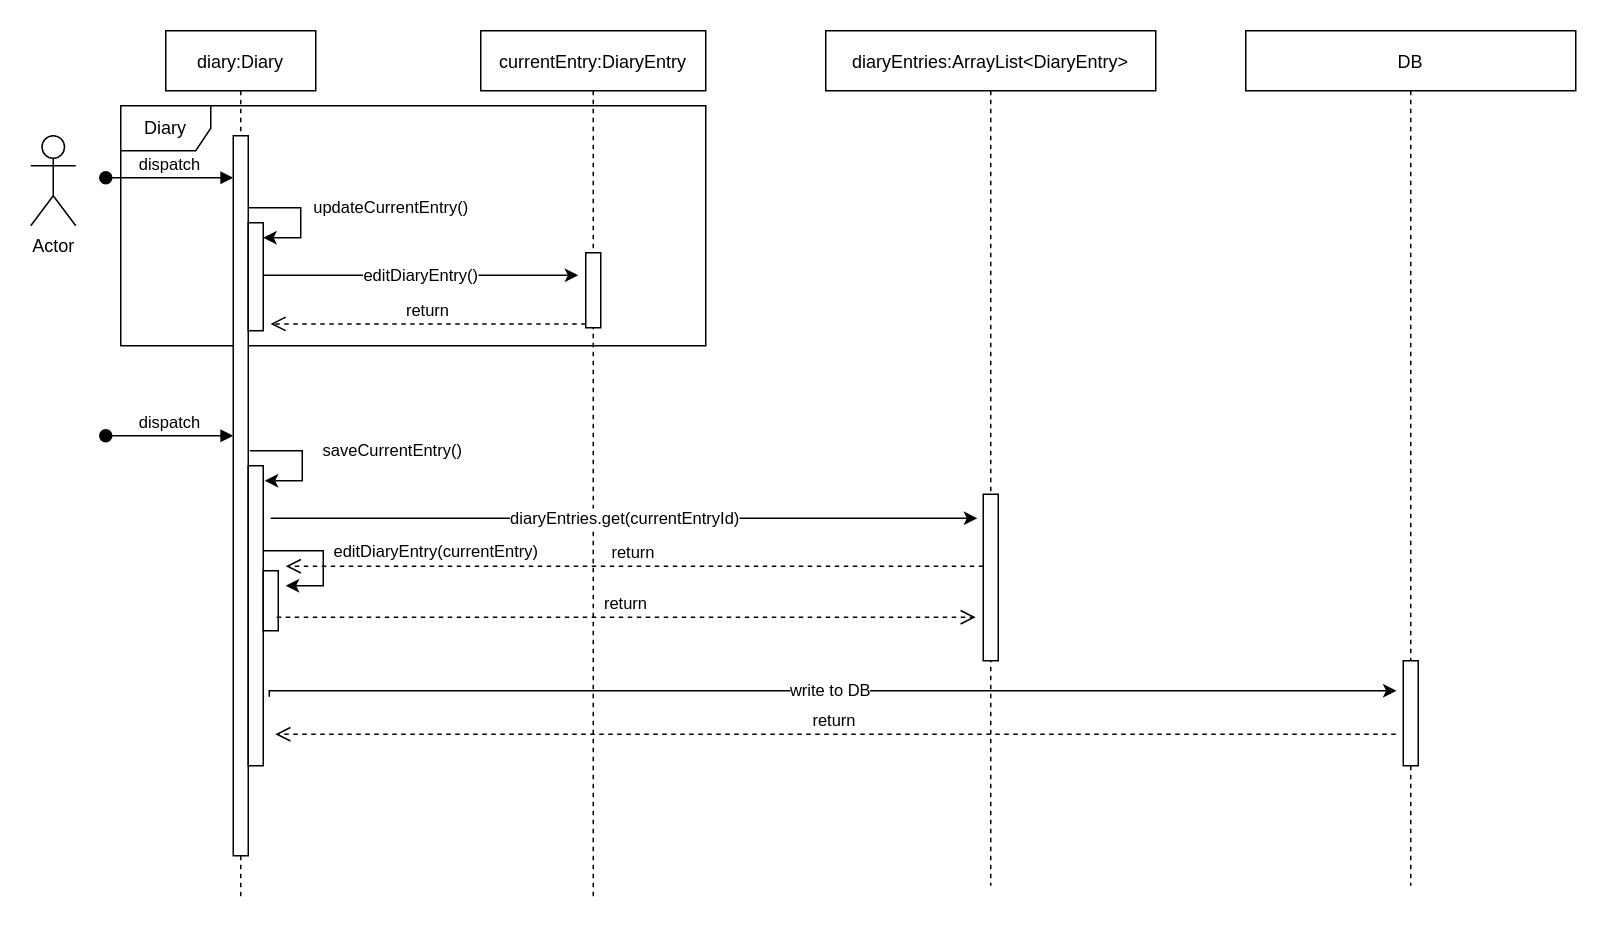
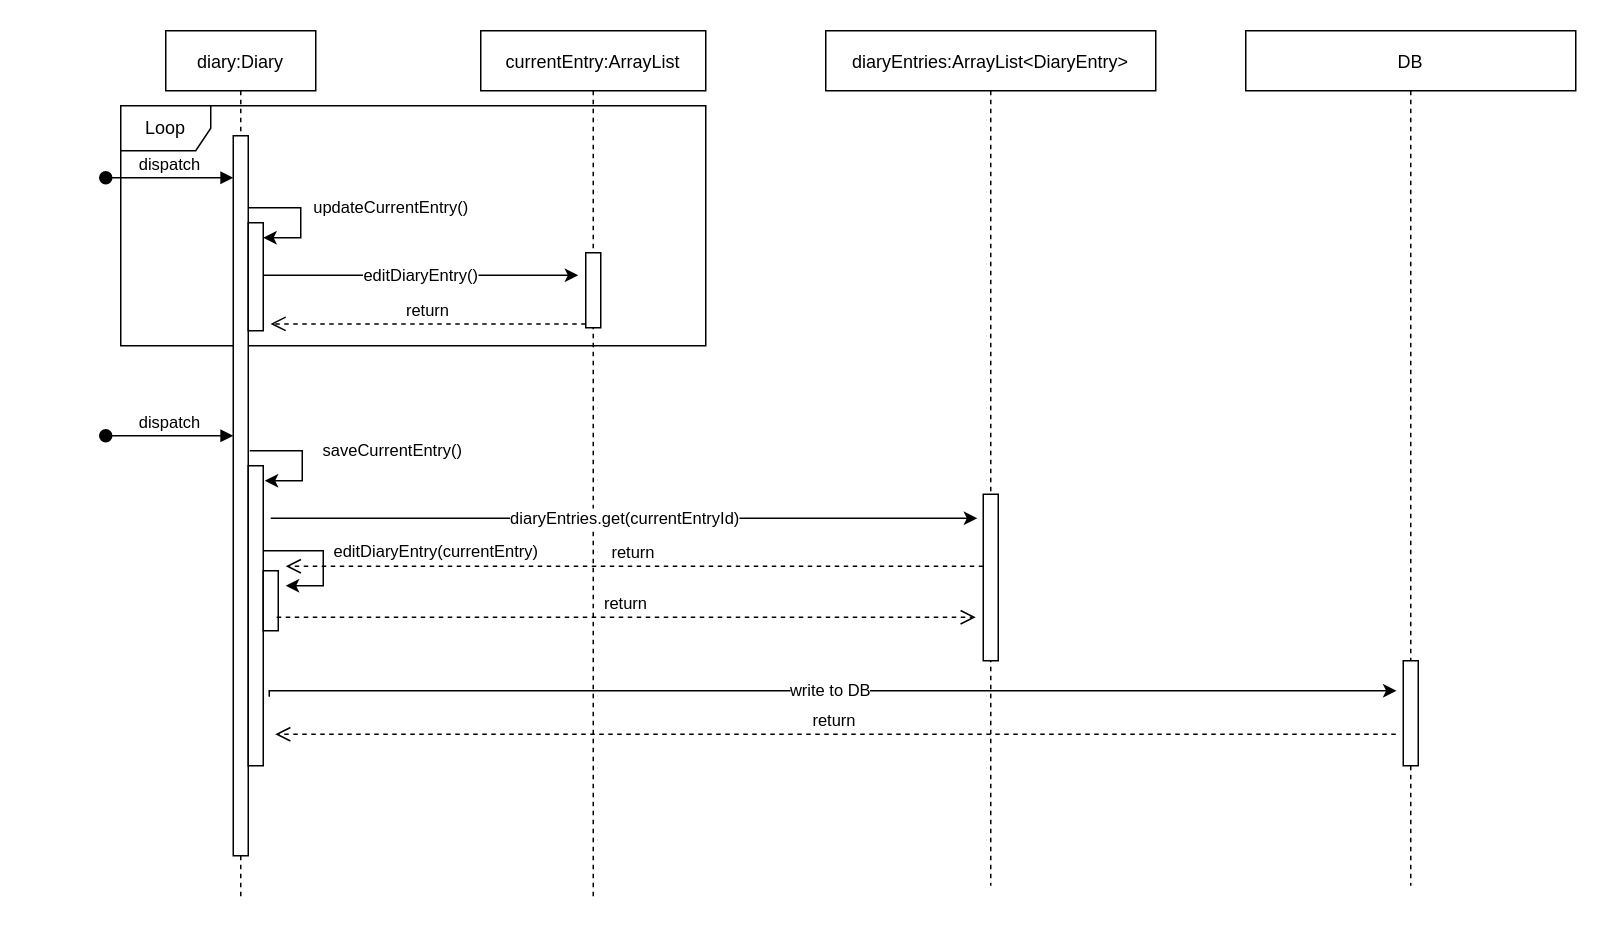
  <mxCell id="0" />
  <mxCell id="1" parent="0" />
- <mxCell id="2" value="Diary" style="shape=umlFrame;whiteSpace=wrap;html=1;" vertex="1" parent="1"><mxGeometry x="80" y="70" width="390" height="160" as="geometry" /></mxCell>
+ <mxCell id="2" value="Loop" style="shape=umlFrame;whiteSpace=wrap;html=1;" vertex="1" parent="1"><mxGeometry x="80" y="70" width="390" height="160" as="geometry" /></mxCell>
  <mxCell id="3" value="diary:Diary" style="shape=umlLifeline;perimeter=lifelinePerimeter;container=1;collapsible=0;recursiveResize=0;rounded=0;shadow=0;strokeWidth=1;" parent="1" vertex="1"><mxGeometry x="110" y="20" width="100" height="580" as="geometry" /></mxCell>
  <mxCell id="4" value="" style="points=[];perimeter=orthogonalPerimeter;rounded=0;shadow=0;strokeWidth=1;" parent="3" vertex="1"><mxGeometry x="45" y="70" width="10" height="480" as="geometry" /></mxCell>
  <mxCell id="5" value="dispatch" style="verticalAlign=bottom;startArrow=oval;endArrow=block;startSize=8;shadow=0;strokeWidth=1;" parent="3" edge="1"><mxGeometry relative="1" as="geometry"><mxPoint x="-40" y="98" as="sourcePoint" /><mxPoint x="45" y="98" as="targetPoint" /></mxGeometry></mxCell>
  <mxCell id="6" value="" style="points=[];perimeter=orthogonalPerimeter;rounded=0;shadow=0;strokeWidth=1;" vertex="1" parent="3"><mxGeometry x="55" y="128" width="10" height="72" as="geometry" /></mxCell>
  <mxCell id="7" value="dispatch" style="verticalAlign=bottom;startArrow=oval;endArrow=block;startSize=8;shadow=0;strokeWidth=1;" edge="1" parent="3"><mxGeometry relative="1" as="geometry"><mxPoint x="-40" y="270" as="sourcePoint" /><mxPoint x="45" y="270" as="targetPoint" /></mxGeometry></mxCell>
  <mxCell id="8" value="" style="points=[];perimeter=orthogonalPerimeter;rounded=0;shadow=0;strokeWidth=1;" vertex="1" parent="3"><mxGeometry x="55" y="290" width="10" height="200" as="geometry" /></mxCell>
  <mxCell id="9" value="" style="points=[];perimeter=orthogonalPerimeter;rounded=0;shadow=0;strokeWidth=1;" vertex="1" parent="3"><mxGeometry x="65" y="360" width="10" height="40" as="geometry" /></mxCell>
- <mxCell id="10" value="currentEntry:DiaryEntry" style="shape=umlLifeline;perimeter=lifelinePerimeter;container=1;collapsible=0;recursiveResize=0;rounded=0;shadow=0;strokeWidth=1;" parent="1" vertex="1"><mxGeometry x="320" y="20" width="150" height="580" as="geometry" /></mxCell>
+ <mxCell id="10" value="currentEntry:ArrayList" style="shape=umlLifeline;perimeter=lifelinePerimeter;container=1;collapsible=0;recursiveResize=0;rounded=0;shadow=0;strokeWidth=1;" parent="1" vertex="1"><mxGeometry x="320" y="20" width="150" height="580" as="geometry" /></mxCell>
  <mxCell id="11" value="" style="points=[];perimeter=orthogonalPerimeter;rounded=0;shadow=0;strokeWidth=1;" parent="10" vertex="1"><mxGeometry x="70" y="148" width="10" height="50" as="geometry" /></mxCell>
  <mxCell id="12" value="return" style="verticalAlign=bottom;endArrow=open;dashed=1;endSize=8;exitX=0;exitY=0.95;shadow=0;strokeWidth=1;entryX=0.256;entryY=0.909;entryDx=0;entryDy=0;entryPerimeter=0;" parent="1" source="11" target="2" edge="1"><mxGeometry relative="1" as="geometry"><mxPoint x="180" y="206" as="targetPoint" /></mxGeometry></mxCell>
  <mxCell id="13" value="diaryEntries:ArrayList&lt;DiaryEntry&gt;" style="shape=umlLifeline;perimeter=lifelinePerimeter;container=1;collapsible=0;recursiveResize=0;rounded=0;shadow=0;strokeWidth=1;" vertex="1" parent="1"><mxGeometry x="550" y="20" width="220" height="570" as="geometry" /></mxCell>
  <mxCell id="14" value="" style="points=[];perimeter=orthogonalPerimeter;rounded=0;shadow=0;strokeWidth=1;" vertex="1" parent="13"><mxGeometry x="105" y="309" width="10" height="111" as="geometry" /></mxCell>
- <mxCell id="15" value="Actor" style="shape=umlActor;verticalLabelPosition=bottom;verticalAlign=top;html=1;outlineConnect=0;" vertex="1" parent="1"><mxGeometry x="20" y="90" width="30" height="60" as="geometry" /></mxCell>
  <mxCell id="16" value="updateCurrentEntry()" style="edgeStyle=orthogonalEdgeStyle;rounded=0;orthogonalLoop=1;jettySize=auto;html=1;" edge="1" parent="1"><mxGeometry x="-0.125" y="60" relative="1" as="geometry"><mxPoint x="165" y="138" as="sourcePoint" /><mxPoint x="175" y="158" as="targetPoint" /><Array as="points"><mxPoint x="200" y="138" /><mxPoint x="200" y="158" /></Array><mxPoint as="offset" /></mxGeometry></mxCell>
  <mxCell id="17" value="editDiaryEntry()" style="edgeStyle=orthogonalEdgeStyle;rounded=0;orthogonalLoop=1;jettySize=auto;html=1;" edge="1" parent="1" source="6"><mxGeometry relative="1" as="geometry"><mxPoint x="385" y="183" as="targetPoint" /><Array as="points"><mxPoint x="385" y="183" /></Array></mxGeometry></mxCell>
  <mxCell id="18" value="DB" style="shape=umlLifeline;perimeter=lifelinePerimeter;container=1;collapsible=0;recursiveResize=0;rounded=0;shadow=0;strokeWidth=1;" vertex="1" parent="1"><mxGeometry x="830" y="20" width="220" height="570" as="geometry" /></mxCell>
  <mxCell id="19" value="" style="points=[];perimeter=orthogonalPerimeter;rounded=0;shadow=0;strokeWidth=1;" vertex="1" parent="18"><mxGeometry x="105" y="420" width="10" height="70" as="geometry" /></mxCell>
  <mxCell id="20" value="saveCurrentEntry()" style="edgeStyle=orthogonalEdgeStyle;rounded=0;orthogonalLoop=1;jettySize=auto;html=1;" edge="1" parent="1"><mxGeometry x="-0.125" y="60" relative="1" as="geometry"><mxPoint x="166" y="300" as="sourcePoint" /><mxPoint x="176" y="320" as="targetPoint" /><Array as="points"><mxPoint x="201" y="300" /><mxPoint x="201" y="320" /></Array><mxPoint as="offset" /></mxGeometry></mxCell>
  <mxCell id="21" value="diaryEntries.get(currentEntryId)" style="edgeStyle=orthogonalEdgeStyle;rounded=0;orthogonalLoop=1;jettySize=auto;html=1;" edge="1" parent="1"><mxGeometry relative="1" as="geometry"><mxPoint x="180" y="345" as="sourcePoint" /><mxPoint x="651" y="345" as="targetPoint" /><Array as="points"><mxPoint x="256.5" y="345" /></Array></mxGeometry></mxCell>
  <mxCell id="22" value="return" style="verticalAlign=bottom;endArrow=open;dashed=1;endSize=8;shadow=0;strokeWidth=1;" edge="1" parent="1" source="14"><mxGeometry relative="1" as="geometry"><mxPoint x="190" y="377" as="targetPoint" /><mxPoint x="390.5" y="377.5" as="sourcePoint" /></mxGeometry></mxCell>
  <mxCell id="23" value="editDiaryEntry(currentEntry)" style="edgeStyle=orthogonalEdgeStyle;rounded=0;orthogonalLoop=1;jettySize=auto;html=1;exitX=1;exitY=0.283;exitDx=0;exitDy=0;exitPerimeter=0;" edge="1" parent="1" source="8"><mxGeometry x="-0.095" y="75" relative="1" as="geometry"><mxPoint x="180" y="370" as="sourcePoint" /><mxPoint x="190" y="390" as="targetPoint" /><Array as="points"><mxPoint x="175" y="366" /><mxPoint x="215" y="366" /><mxPoint x="215" y="390" /></Array><mxPoint as="offset" /></mxGeometry></mxCell>
  <mxCell id="24" value="return" style="verticalAlign=bottom;endArrow=open;dashed=1;endSize=8;shadow=0;strokeWidth=1;exitX=0.9;exitY=0.775;exitDx=0;exitDy=0;exitPerimeter=0;" edge="1" parent="1" source="9"><mxGeometry relative="1" as="geometry"><mxPoint x="650" y="411" as="targetPoint" /><mxPoint x="665" y="387" as="sourcePoint" /></mxGeometry></mxCell>
  <mxCell id="25" value="write to DB" style="edgeStyle=orthogonalEdgeStyle;rounded=0;orthogonalLoop=1;jettySize=auto;html=1;exitX=1;exitY=0.733;exitDx=0;exitDy=0;exitPerimeter=0;" edge="1" parent="1"><mxGeometry relative="1" as="geometry"><mxPoint x="179" y="463.93" as="sourcePoint" /><mxPoint x="930.5" y="460" as="targetPoint" /><Array as="points"><mxPoint x="179" y="460" /></Array></mxGeometry></mxCell>
  <mxCell id="26" value="return" style="verticalAlign=bottom;endArrow=open;dashed=1;endSize=8;shadow=0;strokeWidth=1;" edge="1" parent="1"><mxGeometry relative="1" as="geometry"><mxPoint x="183" y="489" as="targetPoint" /><mxPoint x="930" y="489" as="sourcePoint" /></mxGeometry></mxCell>
